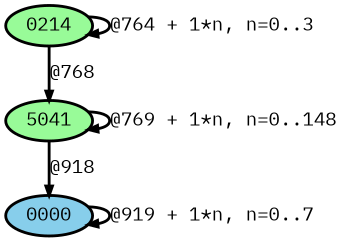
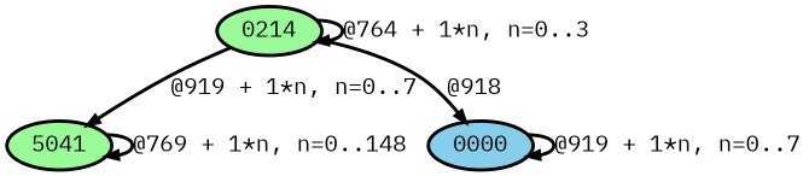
  digraph {
    fontname="IBM Plex Mono"
    node [fillcolor=palegreen fontname="IBM Plex Mono" fontsize=20 penwidth=3 shape=oval style="rounded,filled"]
    edge [arrowsize=1 color=black fontname="IBM Plex Mono" fontsize=20 penwidth=3 style=bold]
    0214
    n2 [label=5041]
    0000 [fillcolor=skyblue]
    0214 -> 0214 [label="@764 + 1*n, n=0..3"]
-   0214 -> n2 [label="@768"]
+   0214 -> n2 [label="@919 + 1*n, n=0..7"]
    n2 -> n2 [label="@769 + 1*n, n=0..148"]
-   n2 -> 0000 [label="@918"]
+   0214 -> 0000 [label="@918"]
    0000 -> 0000 [label="@919 + 1*n, n=0..7"]
  }
